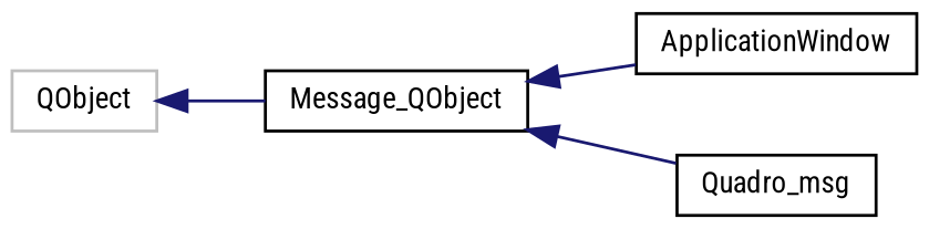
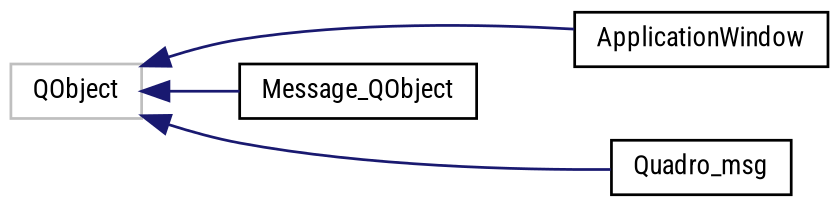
  digraph {
    fontname="Roboto Condensed"
    rankdir=LR
    node [color=black fillcolor=white fontname="Roboto Condensed" fontsize=10 shape=record style=filled]
    edge [color=midnightblue dir=back fontname="Roboto Condensed" fontsize=10 labelfontname=Helvetica labelfontsize=10 style=solid]
    n1 [color=grey75 height=0.2 label=QObject width=0.4]
    n2 [height=0.2 label=ApplicationWindow width=0.4]
    n3 [height=0.2 label=Message_QObject width=0.4]
    n4 [height=0.2 label=Quadro_msg width=0.4]
-   n3 -> n2
+   n1 -> n2
    n1 -> n3
-   n3 -> n4
+   n1 -> n4
  }
